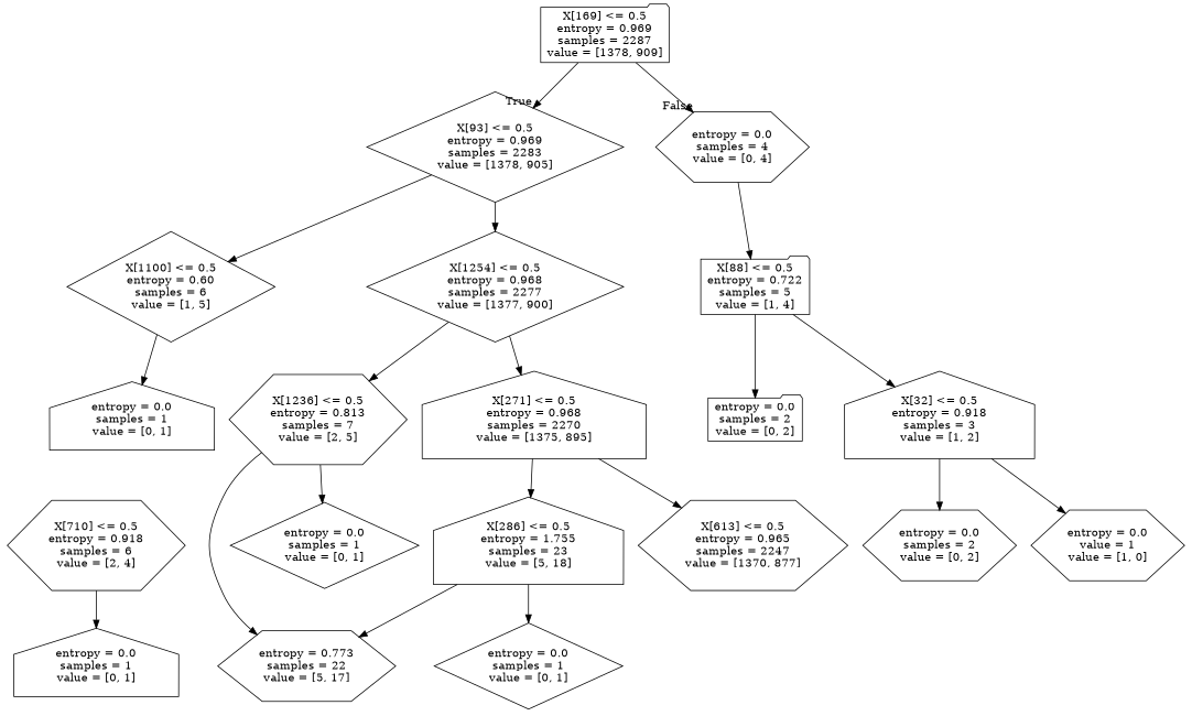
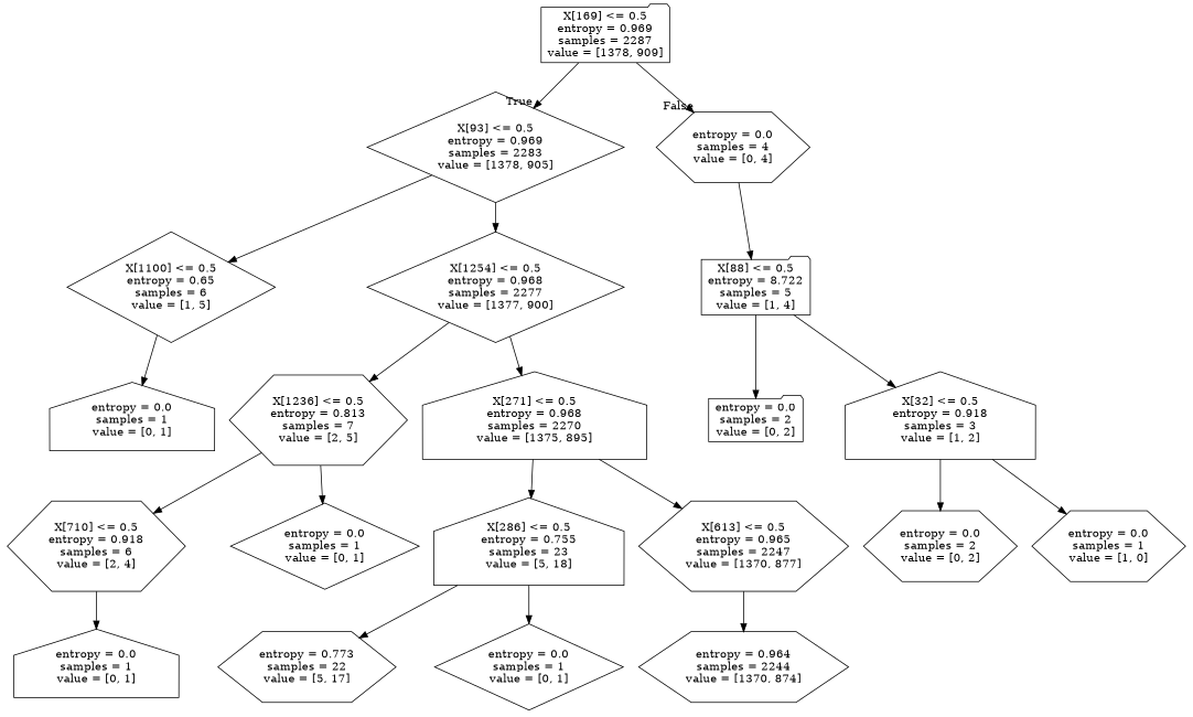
  digraph {
    node [shape=hexagon]
    n1 [label="X[169] <= 0.5\nentropy = 0.969\nsamples = 2287\nvalue = [1378, 909]" shape=folder]
    n2 [label="X[93] <= 0.5\nentropy = 0.969\nsamples = 2283\nvalue = [1378, 905]" shape=diamond]
    n3 [label="entropy = 0.0\nsamples = 4\nvalue = [0, 4]"]
    n4 [label="X[1254] <= 0.5\nentropy = 0.968\nsamples = 2277\nvalue = [1377, 900]" shape=diamond]
-   n5 [label="X[1100] <= 0.5\nentropy = 0.60\nsamples = 6\nvalue = [1, 5]" shape=diamond]
-   n6 [label="X[88] <= 0.5\nentropy = 0.722\nsamples = 5\nvalue = [1, 4]" shape=folder]
+   n5 [label="X[1100] <= 0.5\nentropy = 0.65\nsamples = 6\nvalue = [1, 5]" shape=diamond]
+   n6 [label="X[88] <= 0.5\nentropy = 8.722\nsamples = 5\nvalue = [1, 4]" shape=folder]
    n7 [label="X[271] <= 0.5\nentropy = 0.968\nsamples = 2270\nvalue = [1375, 895]" shape=house]
    n8 [label="X[1236] <= 0.5\nentropy = 0.813\nsamples = 7\nvalue = [2, 5]"]
    n9 [label="entropy = 0.0\nsamples = 1\nvalue = [0, 1]" shape=house]
    n10 [label="X[613] <= 0.5\nentropy = 0.965\nsamples = 2247\nvalue = [1370, 877]"]
-   n11 [label="X[286] <= 0.5\nentropy = 1.755\nsamples = 23\nvalue = [5, 18]" shape=house]
+   n11 [label="X[286] <= 0.5\nentropy = 0.755\nsamples = 23\nvalue = [5, 18]" shape=house]
    n12 [label="X[710] <= 0.5\nentropy = 0.918\nsamples = 6\nvalue = [2, 4]"]
    n13 [label="entropy = 0.0\nsamples = 1\nvalue = [0, 1]" shape=diamond]
+   n14 [label="entropy = 0.964\nsamples = 2244\nvalue = [1370, 874]"]
    n15 [label="entropy = 0.773\nsamples = 22\nvalue = [5, 17]"]
    n16 [label="entropy = 0.0\nsamples = 1\nvalue = [0, 1]" shape=diamond]
    n17 [label="entropy = 0.0\nsamples = 1\nvalue = [0, 1]" shape=house]
    n18 [label="X[32] <= 0.5\nentropy = 0.918\nsamples = 3\nvalue = [1, 2]" shape=house]
    n19 [label="entropy = 0.0\nsamples = 2\nvalue = [0, 2]" shape=folder]
-   n20 [label="entropy = 0.0\nvalue = 1\nvalue = [1, 0]"]
+   n20 [label="entropy = 0.0\nsamples = 1\nvalue = [1, 0]"]
    n21 [label="entropy = 0.0\nsamples = 2\nvalue = [0, 2]"]
    n1 -> n2 [headlabel=True labelangle=45 labeldistance=2.5]
    n1 -> n3 [headlabel=False labelangle=-45 labeldistance=2.5]
    n2 -> n4
    n2 -> n5
    n3 -> n6
    n4 -> n7
    n4 -> n8
    n5 -> n9
    n6 -> n18
    n6 -> n19
    n7 -> n10
    n7 -> n11
-   n8 -> n15
+   n8 -> n12
    n8 -> n13
+   n10 -> n14
    n11 -> n15
    n11 -> n16
    n12 -> n17
    n18 -> n20
    n18 -> n21
  }
